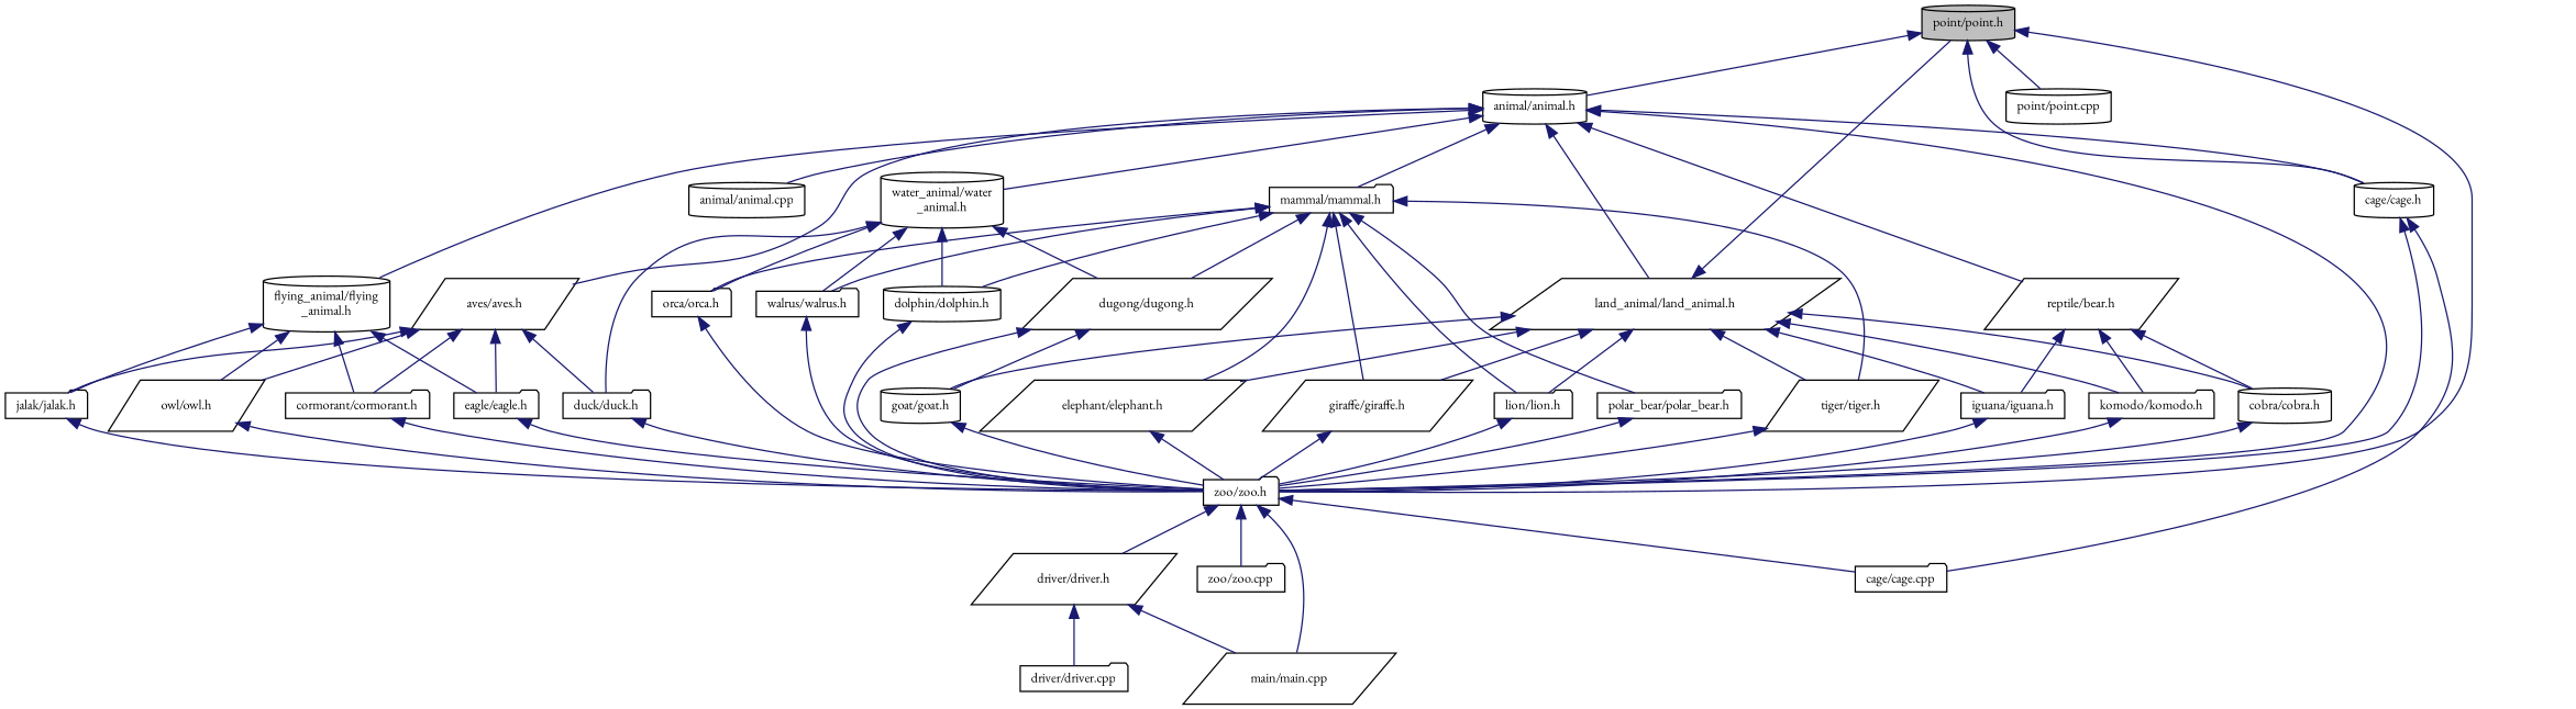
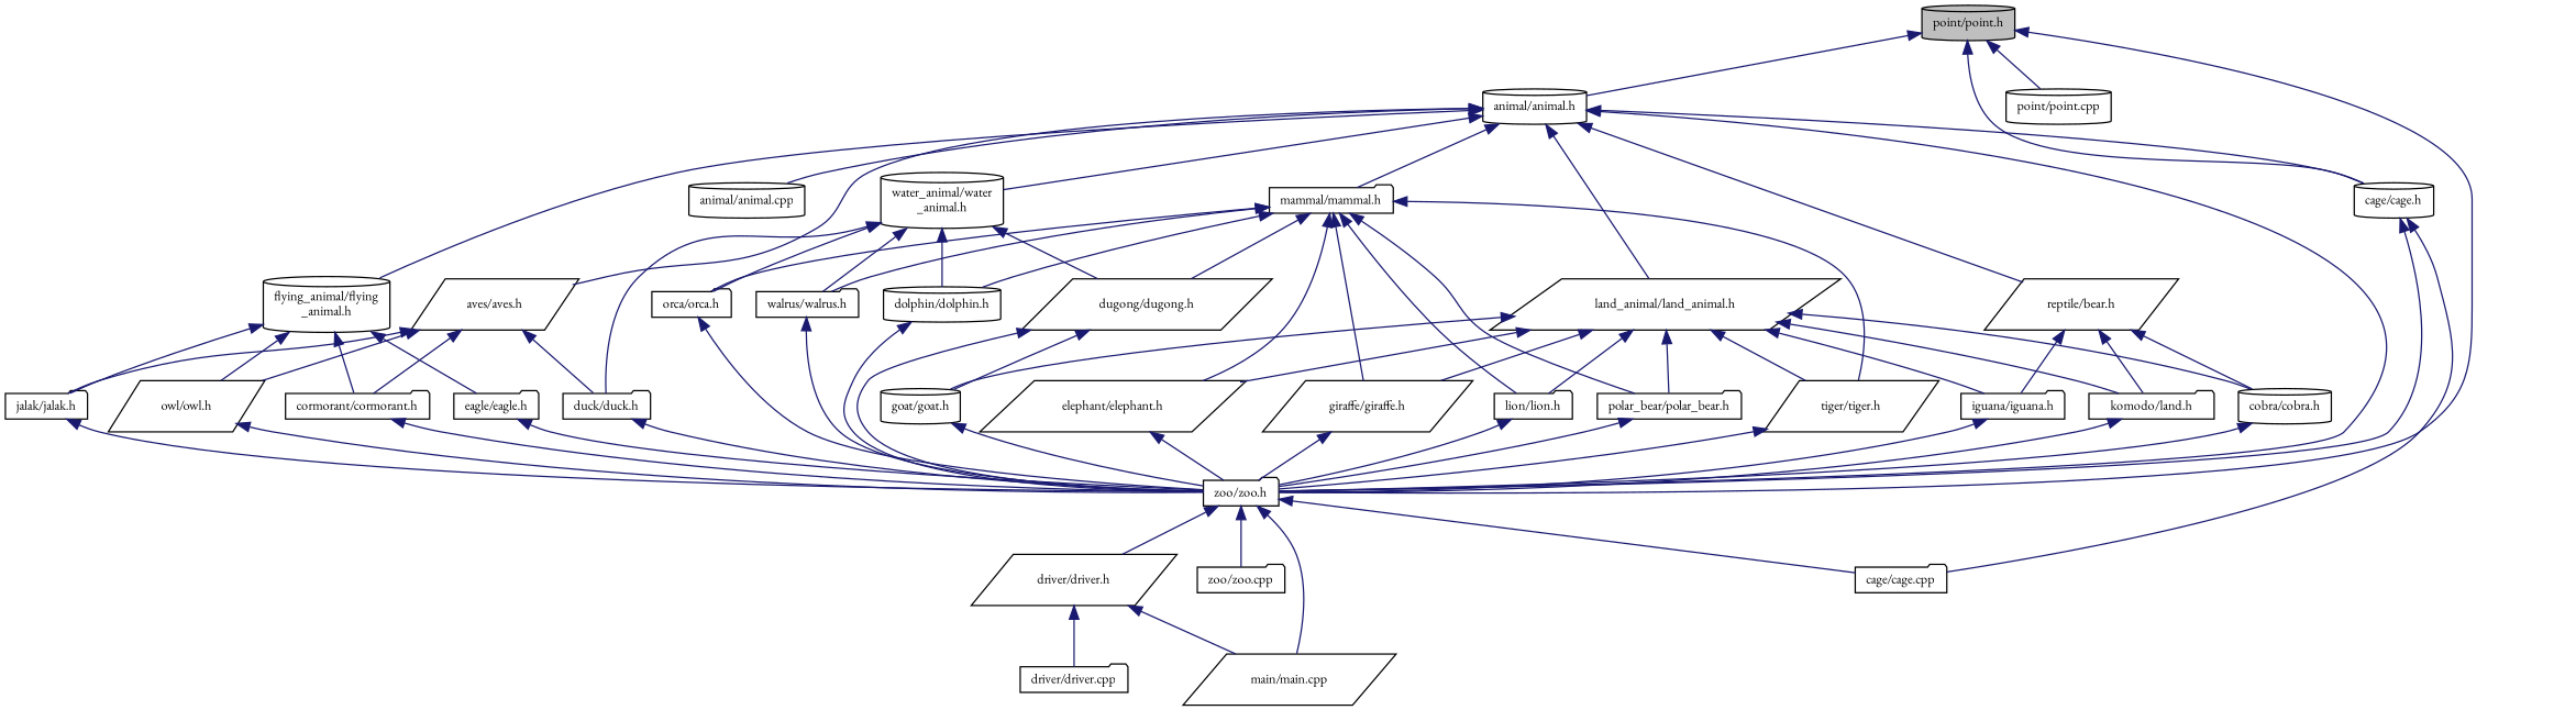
  digraph {
    fontname="EB Garamond"
    node [color=black fillcolor=white fontname="EB Garamond" fontsize=10 shape=folder style=filled]
    edge [color=midnightblue dir=back fontname="EB Garamond" fontsize=10 labelfontname=Helvetica labelfontsize=10 style=solid]
    n1 [fillcolor=grey75 fontcolor=black height=0.2 label="point/point.h" shape=cylinder width=0.4]
    n2 [height=0.2 label="animal/animal.h" shape=cylinder width=0.4]
    n3 [height=0.2 label="zoo/zoo.h" width=0.4]
    n4 [height=0.2 label="cage/cage.h" shape=cylinder width=0.4]
    n5 [height=0.2 label="point/point.cpp" shape=cylinder width=0.4]
    n6 [height=0.2 label="water_animal/water\l_animal.h" shape=cylinder width=0.4]
    n7 [height=0.2 label="reptile/bear.h" shape=parallelogram width=0.4]
    n8 [height=0.2 label="animal/animal.cpp" shape=cylinder width=0.4]
    n9 [height=0.2 label="aves/aves.h" shape=parallelogram width=0.4]
    n10 [height=0.2 label="land_animal/land_animal.h" shape=parallelogram width=0.4]
    n11 [height=0.2 label="flying_animal/flying\l_animal.h" shape=cylinder width=0.4]
    n12 [height=0.2 label="mammal/mammal.h" width=0.4]
    n13 [height=0.2 label="cage/cage.cpp" width=0.4]
    n14 [height=0.2 label="driver/driver.h" shape=parallelogram width=0.4]
    n15 [height=0.2 label="main/main.cpp" shape=parallelogram width=0.4]
    n16 [height=0.2 label="zoo/zoo.cpp" width=0.4]
    n17 [height=0.2 label="dolphin/dolphin.h" shape=cylinder width=0.4]
    n18 [height=0.2 label="duck/duck.h" width=0.4]
    n19 [height=0.2 label="dugong/dugong.h" shape=parallelogram width=0.4]
    n20 [height=0.2 label="orca/orca.h" width=0.4]
    n21 [height=0.2 label="walrus/walrus.h" width=0.4]
    n22 [height=0.2 label="cobra/cobra.h" shape=cylinder width=0.4]
    n23 [height=0.2 label="iguana/iguana.h" width=0.4]
-   n24 [height=0.2 label="komodo/komodo.h" width=0.4]
+   n24 [height=0.2 label="komodo/land.h" width=0.4]
    n25 [height=0.2 label="cormorant/cormorant.h" width=0.4]
    n26 [height=0.2 label="eagle/eagle.h" width=0.4]
    n27 [height=0.2 label="jalak/jalak.h" width=0.4]
    n28 [height=0.2 label="owl/owl.h" shape=parallelogram width=0.4]
    n29 [height=0.2 label="elephant/elephant.h" shape=parallelogram width=0.4]
    n30 [height=0.2 label="giraffe/giraffe.h" shape=parallelogram width=0.4]
    n31 [height=0.2 label="goat/goat.h" shape=cylinder width=0.4]
    n32 [height=0.2 label="lion/lion.h" width=0.4]
    n33 [height=0.2 label="polar_bear/polar_bear.h" width=0.4]
    n34 [height=0.2 label="tiger/tiger.h" shape=parallelogram width=0.4]
    n35 [height=0.2 label="driver/driver.cpp" width=0.4]
    n1 -> n2
    n1 -> n3
    n1 -> n4
    n1 -> n5
    n2 -> n3
    n2 -> n4
    n2 -> n6
    n2 -> n7
    n2 -> n8
    n2 -> n9
    n2 -> n10
    n2 -> n11
    n2 -> n12
    n3 -> n13
    n3 -> n14
    n3 -> n15
    n3 -> n16
    n4 -> n3
    n4 -> n13
    n6 -> n17
    n6 -> n18
    n6 -> n19
    n6 -> n20
    n6 -> n21
    n7 -> n22
    n7 -> n23
    n7 -> n24
    n9 -> n18
    n9 -> n25
-   n9 -> n26
    n9 -> n27
    n9 -> n28
    n10 -> n22
    n10 -> n23
    n10 -> n24
    n10 -> n29
    n10 -> n30
    n10 -> n31
    n10 -> n32
-   n10 -> n1
+   n10 -> n33
    n10 -> n34
    n11 -> n25
    n11 -> n26
    n11 -> n27
    n11 -> n28
    n12 -> n17
    n12 -> n19
    n12 -> n20
    n12 -> n21
    n12 -> n29
    n12 -> n30
    n12 -> n32
    n12 -> n33
    n12 -> n34
    n14 -> n15
    n14 -> n35
    n17 -> n3
    n18 -> n3
    n19 -> n3
    n19 -> n31
    n20 -> n3
    n21 -> n3
    n22 -> n3
    n23 -> n3
    n24 -> n3
    n25 -> n3
    n26 -> n3
    n27 -> n3
    n28 -> n3
    n29 -> n3
    n30 -> n3
    n31 -> n3
    n32 -> n3
    n33 -> n3
    n34 -> n3
  }
